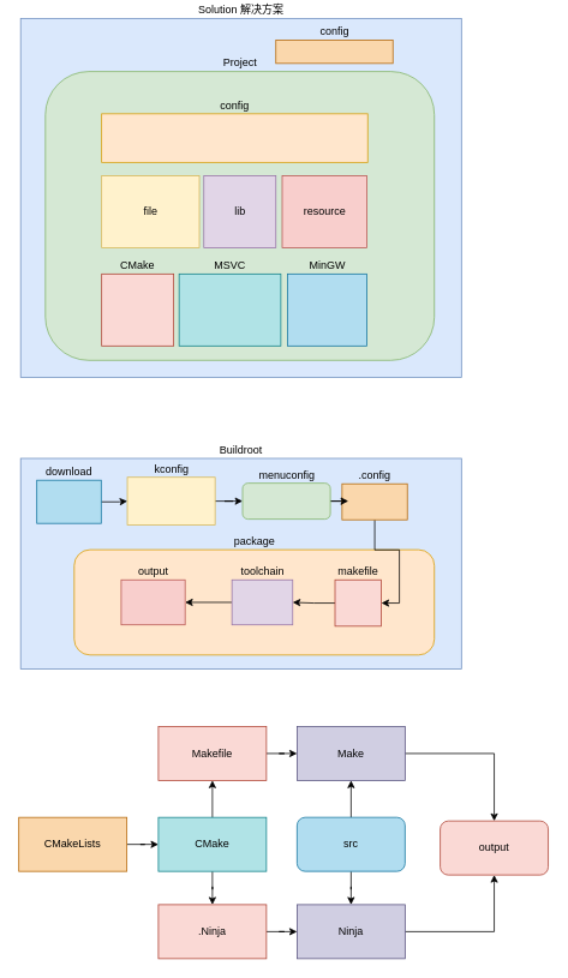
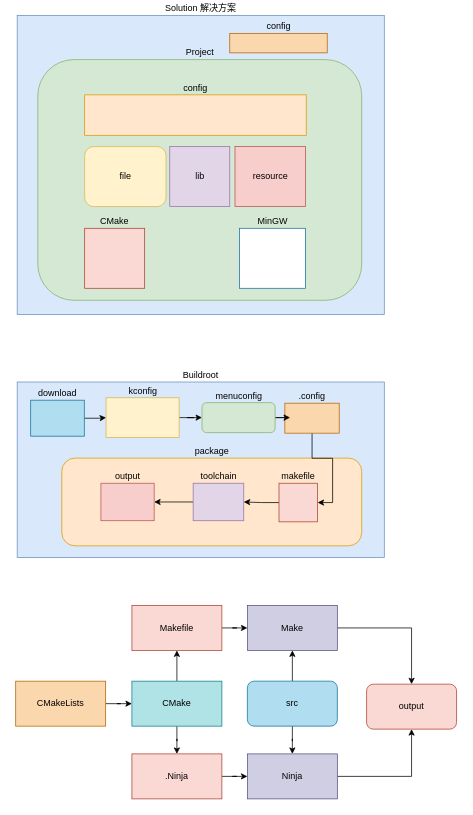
  <mxCell id="0" />
  <mxCell id="1" parent="0" />
  <mxCell id="2" value="Solution 解决方案" style="rounded=0;whiteSpace=wrap;html=1;labelPosition=center;verticalLabelPosition=top;align=center;verticalAlign=bottom;fillColor=#dae8fc;strokeColor=#6c8ebf;" vertex="1" parent="1"><mxGeometry x="22" y="20" width="489.63" height="399" as="geometry" /></mxCell>
  <mxCell id="3" value="Project" style="rounded=1;whiteSpace=wrap;html=1;labelPosition=center;verticalLabelPosition=top;align=center;verticalAlign=bottom;fillColor=#d5e8d4;strokeColor=#82b366;" vertex="1" parent="1"><mxGeometry x="49.5" y="79" width="432" height="321" as="geometry" /></mxCell>
  <mxCell id="4" value="config" style="rounded=0;whiteSpace=wrap;html=1;labelPosition=center;verticalLabelPosition=top;align=center;verticalAlign=bottom;fillColor=#ffe6cc;strokeColor=#d79b00;" vertex="1" parent="1"><mxGeometry x="112" y="126" width="295.5" height="54" as="geometry" /></mxCell>
- <mxCell id="5" value="file" style="rounded=0;whiteSpace=wrap;html=1;fillColor=#fff2cc;strokeColor=#d6b656;" vertex="1" parent="1"><mxGeometry x="112" y="195" width="108.5" height="80" as="geometry" /></mxCell>
+ <mxCell id="5" value="file" style="whiteSpace=wrap;html=1;fillColor=#fff2cc;strokeColor=#d6b656;rounded=1;" vertex="1" parent="1"><mxGeometry x="112" y="195" width="108.5" height="80" as="geometry" /></mxCell>
  <mxCell id="6" value="resource" style="rounded=0;whiteSpace=wrap;html=1;fillColor=#f8cecc;strokeColor=#b85450;" vertex="1" parent="1"><mxGeometry x="312.5" y="195" width="94" height="80" as="geometry" /></mxCell>
  <mxCell id="7" value="lib" style="whiteSpace=wrap;html=1;aspect=fixed;fillColor=#e1d5e7;strokeColor=#9673a6;" vertex="1" parent="1"><mxGeometry x="225.5" y="195" width="80" height="80" as="geometry" /></mxCell>
  <mxCell id="8" value="config" style="rounded=0;whiteSpace=wrap;html=1;labelPosition=center;verticalLabelPosition=top;align=center;verticalAlign=bottom;fillColor=#fad7ac;strokeColor=#b46504;" vertex="1" parent="1"><mxGeometry x="305.5" y="44" width="130" height="26" as="geometry" /></mxCell>
  <mxCell id="9" value="CMake" style="whiteSpace=wrap;html=1;aspect=fixed;labelPosition=center;verticalLabelPosition=top;align=center;verticalAlign=bottom;fillColor=#fad9d5;strokeColor=#ae4132;" vertex="1" parent="1"><mxGeometry x="112" y="304" width="80" height="80" as="geometry" /></mxCell>
- <mxCell id="10" value="MSVC" style="whiteSpace=wrap;html=1;labelPosition=center;verticalLabelPosition=top;align=center;verticalAlign=bottom;fillColor=#b0e3e6;strokeColor=#0e8088;" vertex="1" parent="1"><mxGeometry x="198" y="304" width="113" height="80" as="geometry" /></mxCell>
- <mxCell id="11" value="MinGW" style="whiteSpace=wrap;html=1;labelPosition=center;verticalLabelPosition=top;align=center;verticalAlign=bottom;fillColor=#b1ddf0;strokeColor=#10739e;" vertex="1" parent="1"><mxGeometry x="318.5" y="304" width="88" height="80" as="geometry" /></mxCell>
+ <mxCell id="11" value="MinGW" style="whiteSpace=wrap;html=1;labelPosition=center;verticalLabelPosition=top;align=center;verticalAlign=bottom;fillColor=#ffffff;strokeColor=#10739e;" vertex="1" parent="1"><mxGeometry x="318.5" y="304" width="88" height="80" as="geometry" /></mxCell>
  <mxCell id="12" value="Buildroot" style="rounded=0;whiteSpace=wrap;html=1;labelPosition=center;verticalLabelPosition=top;align=center;verticalAlign=bottom;fillColor=#dae8fc;strokeColor=#6c8ebf;" vertex="1" parent="1"><mxGeometry x="22" y="509" width="489.63" height="234" as="geometry" /></mxCell>
  <mxCell id="13" value="" style="edgeStyle=orthogonalEdgeStyle;rounded=0;orthogonalLoop=1;jettySize=auto;html=1;" edge="1" parent="1" source="27" target="21"><mxGeometry relative="1" as="geometry" /></mxCell>
  <mxCell id="14" value="package" style="rounded=1;whiteSpace=wrap;html=1;labelPosition=center;verticalLabelPosition=top;align=center;verticalAlign=bottom;fillColor=#ffe6cc;strokeColor=#d79b00;" vertex="1" parent="1"><mxGeometry x="81.5" y="610.5" width="400" height="117" as="geometry" /></mxCell>
  <mxCell id="15" value="" style="edgeStyle=orthogonalEdgeStyle;rounded=0;orthogonalLoop=1;jettySize=auto;html=1;" edge="1" parent="1" source="16" target="27"><mxGeometry relative="1" as="geometry" /></mxCell>
  <mxCell id="16" value="kconfig" style="rounded=0;whiteSpace=wrap;html=1;fillColor=#fff2cc;strokeColor=#d6b656;labelPosition=center;verticalLabelPosition=top;align=center;verticalAlign=bottom;" vertex="1" parent="1"><mxGeometry x="140.5" y="530" width="97.5" height="53" as="geometry" /></mxCell>
  <mxCell id="17" value="output" style="rounded=0;whiteSpace=wrap;html=1;fillColor=#f8cecc;strokeColor=#b85450;labelPosition=center;verticalLabelPosition=top;align=center;verticalAlign=bottom;" vertex="1" parent="1"><mxGeometry x="133.69" y="644" width="71" height="50" as="geometry" /></mxCell>
  <mxCell id="18" value="" style="edgeStyle=orthogonalEdgeStyle;rounded=0;orthogonalLoop=1;jettySize=auto;html=1;" edge="1" parent="1" source="19" target="17"><mxGeometry relative="1" as="geometry" /></mxCell>
  <mxCell id="19" value="toolchain" style="whiteSpace=wrap;html=1;fillColor=#e1d5e7;strokeColor=#9673a6;labelPosition=center;verticalLabelPosition=top;align=center;verticalAlign=bottom;" vertex="1" parent="1"><mxGeometry x="256.69" y="644" width="67.5" height="50" as="geometry" /></mxCell>
  <mxCell id="20" style="edgeStyle=orthogonalEdgeStyle;rounded=0;orthogonalLoop=1;jettySize=auto;html=1;entryX=1;entryY=0.5;entryDx=0;entryDy=0;" edge="1" parent="1" source="21" target="23"><mxGeometry relative="1" as="geometry" /></mxCell>
  <mxCell id="21" value=".config" style="rounded=0;whiteSpace=wrap;html=1;labelPosition=center;verticalLabelPosition=top;align=center;verticalAlign=bottom;fillColor=#fad7ac;strokeColor=#b46504;" vertex="1" parent="1"><mxGeometry x="379" y="537.25" width="72.5" height="40" as="geometry" /></mxCell>
  <mxCell id="22" value="" style="edgeStyle=orthogonalEdgeStyle;rounded=0;orthogonalLoop=1;jettySize=auto;html=1;" edge="1" parent="1" source="23" target="19"><mxGeometry relative="1" as="geometry" /></mxCell>
  <mxCell id="23" value="makefile" style="whiteSpace=wrap;html=1;aspect=fixed;labelPosition=center;verticalLabelPosition=top;align=center;verticalAlign=bottom;fillColor=#fad9d5;strokeColor=#ae4132;" vertex="1" parent="1"><mxGeometry x="371.19" y="644" width="51.5" height="51.5" as="geometry" /></mxCell>
  <mxCell id="24" value="" style="edgeStyle=orthogonalEdgeStyle;rounded=0;orthogonalLoop=1;jettySize=auto;html=1;" edge="1" parent="1" source="25" target="16"><mxGeometry relative="1" as="geometry" /></mxCell>
  <mxCell id="25" value="download" style="whiteSpace=wrap;html=1;labelPosition=center;verticalLabelPosition=top;align=center;verticalAlign=bottom;fillColor=#b1ddf0;strokeColor=#10739e;" vertex="1" parent="1"><mxGeometry x="40" y="533.25" width="71.5" height="48" as="geometry" /></mxCell>
  <mxCell id="26" value="" style="edgeStyle=orthogonalEdgeStyle;rounded=0;orthogonalLoop=1;jettySize=auto;html=1;" edge="1" parent="1" source="27" target="21"><mxGeometry relative="1" as="geometry" /></mxCell>
  <mxCell id="27" value="menuconfig" style="rounded=1;whiteSpace=wrap;html=1;labelPosition=center;verticalLabelPosition=top;align=center;verticalAlign=bottom;fillColor=#d5e8d4;strokeColor=#82b366;" vertex="1" parent="1"><mxGeometry x="268.5" y="536.5" width="97.5" height="40" as="geometry" /></mxCell>
  <mxCell id="28" style="edgeStyle=orthogonalEdgeStyle;rounded=0;orthogonalLoop=1;jettySize=auto;html=1;" edge="1" parent="1" source="29" target="44"><mxGeometry relative="1" as="geometry" /></mxCell>
  <mxCell id="29" value="Make" style="rounded=0;whiteSpace=wrap;html=1;fillColor=#d0cee2;strokeColor=#56517e;" vertex="1" parent="1"><mxGeometry x="329" y="807" width="120" height="60" as="geometry" /></mxCell>
  <mxCell id="30" value="" style="edgeStyle=orthogonalEdgeStyle;rounded=0;orthogonalLoop=1;jettySize=auto;html=1;" edge="1" parent="1" source="31" target="29"><mxGeometry relative="1" as="geometry" /></mxCell>
  <mxCell id="31" value="Makefile" style="rounded=0;whiteSpace=wrap;html=1;fillColor=#fad9d5;strokeColor=#ae4132;" vertex="1" parent="1"><mxGeometry x="175" y="807" width="120" height="60" as="geometry" /></mxCell>
  <mxCell id="32" style="edgeStyle=orthogonalEdgeStyle;rounded=0;orthogonalLoop=1;jettySize=auto;html=1;entryX=0.5;entryY=1;entryDx=0;entryDy=0;" edge="1" parent="1" source="34" target="31"><mxGeometry relative="1" as="geometry" /></mxCell>
  <mxCell id="33" value="" style="edgeStyle=orthogonalEdgeStyle;rounded=0;orthogonalLoop=1;jettySize=auto;html=1;" edge="1" parent="1" source="34" target="38"><mxGeometry relative="1" as="geometry" /></mxCell>
  <mxCell id="34" value="CMake" style="rounded=0;whiteSpace=wrap;html=1;fillColor=#b0e3e6;strokeColor=#0e8088;" vertex="1" parent="1"><mxGeometry x="175" y="908" width="120" height="60" as="geometry" /></mxCell>
  <mxCell id="35" value="" style="edgeStyle=orthogonalEdgeStyle;rounded=0;orthogonalLoop=1;jettySize=auto;html=1;" edge="1" parent="1" source="36" target="34"><mxGeometry relative="1" as="geometry" /></mxCell>
  <mxCell id="36" value="CMakeLists" style="rounded=0;whiteSpace=wrap;html=1;fillColor=#fad7ac;strokeColor=#b46504;" vertex="1" parent="1"><mxGeometry x="20" y="908" width="120" height="60" as="geometry" /></mxCell>
  <mxCell id="37" value="" style="edgeStyle=orthogonalEdgeStyle;rounded=0;orthogonalLoop=1;jettySize=auto;html=1;" edge="1" parent="1" source="38" target="40"><mxGeometry relative="1" as="geometry" /></mxCell>
  <mxCell id="38" value=".Ninja" style="rounded=0;whiteSpace=wrap;html=1;fillColor=#fad9d5;strokeColor=#ae4132;" vertex="1" parent="1"><mxGeometry x="175" y="1005" width="120" height="60" as="geometry" /></mxCell>
  <mxCell id="39" style="edgeStyle=orthogonalEdgeStyle;rounded=0;orthogonalLoop=1;jettySize=auto;html=1;" edge="1" parent="1" source="40" target="44"><mxGeometry relative="1" as="geometry" /></mxCell>
  <mxCell id="40" value="Ninja" style="rounded=0;whiteSpace=wrap;html=1;fillColor=#d0cee2;strokeColor=#56517e;" vertex="1" parent="1"><mxGeometry x="329" y="1005" width="120" height="60" as="geometry" /></mxCell>
  <mxCell id="41" style="edgeStyle=orthogonalEdgeStyle;rounded=0;orthogonalLoop=1;jettySize=auto;html=1;entryX=0.5;entryY=1;entryDx=0;entryDy=0;" edge="1" parent="1" source="43" target="29"><mxGeometry relative="1" as="geometry" /></mxCell>
  <mxCell id="42" style="edgeStyle=orthogonalEdgeStyle;rounded=0;orthogonalLoop=1;jettySize=auto;html=1;entryX=0.5;entryY=0;entryDx=0;entryDy=0;" edge="1" parent="1" source="43" target="40"><mxGeometry relative="1" as="geometry" /></mxCell>
  <mxCell id="43" value="src" style="rounded=1;whiteSpace=wrap;html=1;fillColor=#b1ddf0;strokeColor=#10739e;" vertex="1" parent="1"><mxGeometry x="329" y="908" width="120" height="60" as="geometry" /></mxCell>
  <mxCell id="44" value="output" style="rounded=1;whiteSpace=wrap;html=1;fillColor=#fad9d5;strokeColor=#ae4132;" vertex="1" parent="1"><mxGeometry x="488" y="912" width="120" height="60" as="geometry" /></mxCell>
